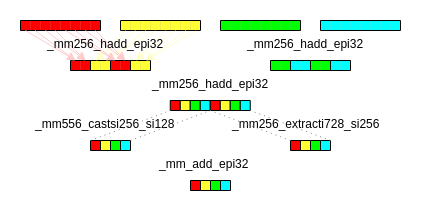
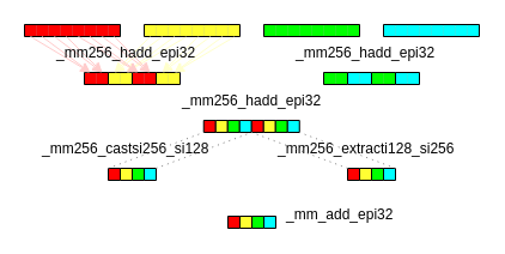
  <mxCell id="0" />
  <mxCell id="1" parent="0" />
  <mxCell id="2" value="" style="verticalLabelPosition=bottom;verticalAlign=top;html=1;shape=mxgraph.basic.patternFillRect;fillStyle=grid;step=10;fillStrokeWidth=0.2;fillStrokeColor=#aaaaaa;fillColor=#FF0000;" vertex="1" parent="1"><mxGeometry x="20" y="20" width="80" height="10" as="geometry" /></mxCell>
  <mxCell id="3" value="" style="verticalLabelPosition=bottom;verticalAlign=top;html=1;shape=mxgraph.basic.patternFillRect;fillStyle=grid;step=10;fillStrokeWidth=0.2;fillStrokeColor=#aaaaaa;fillColor=#FFFF33;" vertex="1" parent="1"><mxGeometry x="120" y="20" width="80" height="10" as="geometry" /></mxCell>
  <mxCell id="4" value="" style="verticalLabelPosition=bottom;verticalAlign=top;html=1;shape=mxgraph.basic.patternFillRect;fillStyle=grid;step=10;fillStrokeWidth=0.2;fillStrokeColor=#aaaaaa;fillColor=#00FF00;" vertex="1" parent="1"><mxGeometry x="220" y="20" width="80" height="10" as="geometry" /></mxCell>
  <mxCell id="5" value="" style="verticalLabelPosition=bottom;verticalAlign=top;html=1;shape=mxgraph.basic.patternFillRect;fillStyle=grid;step=10;fillStrokeWidth=0.2;fillStrokeColor=#aaaaaa;fillColor=#00FFFF;" vertex="1" parent="1"><mxGeometry x="320" y="20" width="80" height="10" as="geometry" /></mxCell>
  <mxCell id="6" value="_mm256_hadd_epi32" style="text;whiteSpace=wrap;html=1;" vertex="1" parent="1"><mxGeometry x="245" y="30" width="130" height="30" as="geometry" /></mxCell>
  <mxCell id="7" value="" style="verticalLabelPosition=bottom;verticalAlign=top;html=1;shape=mxgraph.basic.patternFillRect;fillStyle=grid;step=10;fillStrokeWidth=0.2;fillStrokeColor=#aaaaaa;fillColor=#FF0000;" vertex="1" parent="1"><mxGeometry x="70" y="60" width="20" height="10" as="geometry" /></mxCell>
  <mxCell id="8" value="" style="verticalLabelPosition=bottom;verticalAlign=top;html=1;shape=mxgraph.basic.patternFillRect;fillStyle=grid;step=10;fillStrokeWidth=0.2;fillStrokeColor=#aaaaaa;fillColor=#FF0000;" vertex="1" parent="1"><mxGeometry x="110" y="60" width="20" height="10" as="geometry" /></mxCell>
  <mxCell id="9" value="" style="verticalLabelPosition=bottom;verticalAlign=top;html=1;shape=mxgraph.basic.patternFillRect;fillStyle=grid;step=10;fillStrokeWidth=0.2;fillStrokeColor=#aaaaaa;fillColor=#FFFF33;" vertex="1" parent="1"><mxGeometry x="90" y="60" width="20" height="10" as="geometry" /></mxCell>
  <mxCell id="10" value="" style="verticalLabelPosition=bottom;verticalAlign=top;html=1;shape=mxgraph.basic.patternFillRect;fillStyle=grid;step=10;fillStrokeWidth=0.2;fillStrokeColor=#aaaaaa;fillColor=#FFFF33;" vertex="1" parent="1"><mxGeometry x="130" y="60" width="20" height="10" as="geometry" /></mxCell>
  <mxCell id="11" value="" style="verticalLabelPosition=bottom;verticalAlign=top;html=1;shape=mxgraph.basic.patternFillRect;fillStyle=grid;step=10;fillStrokeWidth=0.2;fillStrokeColor=#aaaaaa;fillColor=#00FF00;" vertex="1" parent="1"><mxGeometry x="270" y="60" width="20" height="10" as="geometry" /></mxCell>
  <mxCell id="12" value="" style="verticalLabelPosition=bottom;verticalAlign=top;html=1;shape=mxgraph.basic.patternFillRect;fillStyle=grid;step=10;fillStrokeWidth=0.2;fillStrokeColor=#aaaaaa;fillColor=#00FFFF;" vertex="1" parent="1"><mxGeometry x="290" y="60" width="20" height="10" as="geometry" /></mxCell>
  <mxCell id="13" value="" style="verticalLabelPosition=bottom;verticalAlign=top;html=1;shape=mxgraph.basic.patternFillRect;fillStyle=grid;step=10;fillStrokeWidth=0.2;fillStrokeColor=#aaaaaa;fillColor=#00FF00;" vertex="1" parent="1"><mxGeometry x="310" y="60" width="20" height="10" as="geometry" /></mxCell>
  <mxCell id="14" value="" style="verticalLabelPosition=bottom;verticalAlign=top;html=1;shape=mxgraph.basic.patternFillRect;fillStyle=grid;step=10;fillStrokeWidth=0.2;fillStrokeColor=#aaaaaa;fillColor=#00FFFF;" vertex="1" parent="1"><mxGeometry x="330" y="60" width="20" height="10" as="geometry" /></mxCell>
  <mxCell id="15" value="_mm256_hadd_epi32" style="text;whiteSpace=wrap;html=1;" vertex="1" parent="1"><mxGeometry x="149.75" y="70" width="130" height="30" as="geometry" /></mxCell>
  <mxCell id="16" value="" style="verticalLabelPosition=bottom;verticalAlign=top;html=1;shape=mxgraph.basic.patternFillRect;fillStyle=grid;step=10;fillStrokeWidth=0.2;fillStrokeColor=#aaaaaa;fillColor=#FF0000;" vertex="1" parent="1"><mxGeometry x="169.75" y="100" width="10" height="10" as="geometry" /></mxCell>
  <mxCell id="17" value="" style="verticalLabelPosition=bottom;verticalAlign=top;html=1;shape=mxgraph.basic.patternFillRect;fillStyle=grid;step=10;fillStrokeWidth=0.2;fillStrokeColor=#aaaaaa;fillColor=#FFFF33;" vertex="1" parent="1"><mxGeometry x="179.75" y="100" width="10" height="10" as="geometry" /></mxCell>
  <mxCell id="18" value="" style="verticalLabelPosition=bottom;verticalAlign=top;html=1;shape=mxgraph.basic.patternFillRect;fillStyle=grid;step=10;fillStrokeWidth=0.2;fillStrokeColor=#aaaaaa;fillColor=#00FF00;" vertex="1" parent="1"><mxGeometry x="189.75" y="100" width="10" height="10" as="geometry" /></mxCell>
  <mxCell id="19" value="" style="verticalLabelPosition=bottom;verticalAlign=top;html=1;shape=mxgraph.basic.patternFillRect;fillStyle=grid;step=10;fillStrokeWidth=0.2;fillStrokeColor=#aaaaaa;fillColor=#00FFFF;" vertex="1" parent="1"><mxGeometry x="199.75" y="100" width="10" height="10" as="geometry" /></mxCell>
  <mxCell id="20" value="" style="verticalLabelPosition=bottom;verticalAlign=top;html=1;shape=mxgraph.basic.patternFillRect;fillStyle=grid;step=10;fillStrokeWidth=0.2;fillStrokeColor=#aaaaaa;fillColor=#FF0000;" vertex="1" parent="1"><mxGeometry x="209.75" y="100" width="10" height="10" as="geometry" /></mxCell>
  <mxCell id="21" value="" style="verticalLabelPosition=bottom;verticalAlign=top;html=1;shape=mxgraph.basic.patternFillRect;fillStyle=grid;step=10;fillStrokeWidth=0.2;fillStrokeColor=#aaaaaa;fillColor=#FFFF33;" vertex="1" parent="1"><mxGeometry x="219.75" y="100" width="10" height="10" as="geometry" /></mxCell>
  <mxCell id="22" value="" style="verticalLabelPosition=bottom;verticalAlign=top;html=1;shape=mxgraph.basic.patternFillRect;fillStyle=grid;step=10;fillStrokeWidth=0.2;fillStrokeColor=#aaaaaa;fillColor=#00FF00;" vertex="1" parent="1"><mxGeometry x="229.75" y="100" width="10" height="10" as="geometry" /></mxCell>
  <mxCell id="23" value="" style="verticalLabelPosition=bottom;verticalAlign=top;html=1;shape=mxgraph.basic.patternFillRect;fillStyle=grid;step=10;fillStrokeWidth=0.2;fillStrokeColor=#aaaaaa;fillColor=#00FFFF;" vertex="1" parent="1"><mxGeometry x="239.75" y="100" width="10" height="10" as="geometry" /></mxCell>
- <mxCell id="24" value="_mm556_castsi256_si128" style="text;whiteSpace=wrap;html=1;" vertex="1" parent="1"><mxGeometry x="32.5" y="110" width="155" height="30" as="geometry" /></mxCell>
- <mxCell id="25" value="_mm256_extracti728_si256" style="text;whiteSpace=wrap;html=1;" vertex="1" parent="1"><mxGeometry x="230" y="110" width="160" height="30" as="geometry" /></mxCell>
+ <mxCell id="24" value="_mm256_castsi256_si128" style="text;whiteSpace=wrap;html=1;" vertex="1" parent="1"><mxGeometry x="32.5" y="110" width="155" height="30" as="geometry" /></mxCell>
+ <mxCell id="25" value="_mm256_extracti128_si256" style="text;whiteSpace=wrap;html=1;" vertex="1" parent="1"><mxGeometry x="230" y="110" width="160" height="30" as="geometry" /></mxCell>
  <mxCell id="26" value="" style="verticalLabelPosition=bottom;verticalAlign=top;html=1;shape=mxgraph.basic.patternFillRect;fillStyle=grid;step=10;fillStrokeWidth=0.2;fillStrokeColor=#aaaaaa;fillColor=#FF0000;" vertex="1" parent="1"><mxGeometry x="90" y="140" width="10" height="10" as="geometry" /></mxCell>
  <mxCell id="27" value="" style="verticalLabelPosition=bottom;verticalAlign=top;html=1;shape=mxgraph.basic.patternFillRect;fillStyle=grid;step=10;fillStrokeWidth=0.2;fillStrokeColor=#aaaaaa;fillColor=#FFFF33;" vertex="1" parent="1"><mxGeometry x="100" y="140" width="10" height="10" as="geometry" /></mxCell>
  <mxCell id="28" value="" style="verticalLabelPosition=bottom;verticalAlign=top;html=1;shape=mxgraph.basic.patternFillRect;fillStyle=grid;step=10;fillStrokeWidth=0.2;fillStrokeColor=#aaaaaa;fillColor=#00FF00;" vertex="1" parent="1"><mxGeometry x="110" y="140" width="10" height="10" as="geometry" /></mxCell>
  <mxCell id="29" value="" style="verticalLabelPosition=bottom;verticalAlign=top;html=1;shape=mxgraph.basic.patternFillRect;fillStyle=grid;step=10;fillStrokeWidth=0.2;fillStrokeColor=#aaaaaa;fillColor=#00FFFF;" vertex="1" parent="1"><mxGeometry x="120" y="140" width="10" height="10" as="geometry" /></mxCell>
  <mxCell id="30" value="" style="verticalLabelPosition=bottom;verticalAlign=top;html=1;shape=mxgraph.basic.patternFillRect;fillStyle=grid;step=10;fillStrokeWidth=0.2;fillStrokeColor=#aaaaaa;fillColor=#FF0000;" vertex="1" parent="1"><mxGeometry x="290" y="140" width="10" height="10" as="geometry" /></mxCell>
  <mxCell id="31" value="" style="verticalLabelPosition=bottom;verticalAlign=top;html=1;shape=mxgraph.basic.patternFillRect;fillStyle=grid;step=10;fillStrokeWidth=0.2;fillStrokeColor=#aaaaaa;fillColor=#FFFF33;" vertex="1" parent="1"><mxGeometry x="300" y="140" width="10" height="10" as="geometry" /></mxCell>
  <mxCell id="32" value="" style="verticalLabelPosition=bottom;verticalAlign=top;html=1;shape=mxgraph.basic.patternFillRect;fillStyle=grid;step=10;fillStrokeWidth=0.2;fillStrokeColor=#aaaaaa;fillColor=#00FF00;" vertex="1" parent="1"><mxGeometry x="310" y="140" width="10" height="10" as="geometry" /></mxCell>
  <mxCell id="33" value="" style="verticalLabelPosition=bottom;verticalAlign=top;html=1;shape=mxgraph.basic.patternFillRect;fillStyle=grid;step=10;fillStrokeWidth=0.2;fillStrokeColor=#aaaaaa;fillColor=#00FFFF;" vertex="1" parent="1"><mxGeometry x="320" y="140" width="10" height="10" as="geometry" /></mxCell>
- <mxCell id="34" value="_mm_add_epi32" style="text;whiteSpace=wrap;html=1;" vertex="1" parent="1"><mxGeometry x="157.38" y="150" width="105.25" height="30" as="geometry" /></mxCell>
+ <mxCell id="34" value="_mm_add_epi32" style="text;whiteSpace=wrap;html=1;" vertex="1" parent="1"><mxGeometry x="237.38" y="165" width="105.25" height="30" as="geometry" /></mxCell>
  <mxCell id="35" value="" style="verticalLabelPosition=bottom;verticalAlign=top;html=1;shape=mxgraph.basic.patternFillRect;fillStyle=grid;step=10;fillStrokeWidth=0.2;fillStrokeColor=#aaaaaa;fillColor=#FF0000;" vertex="1" parent="1"><mxGeometry x="190" y="180" width="10" height="10" as="geometry" /></mxCell>
  <mxCell id="36" value="" style="verticalLabelPosition=bottom;verticalAlign=top;html=1;shape=mxgraph.basic.patternFillRect;fillStyle=grid;step=10;fillStrokeWidth=0.2;fillStrokeColor=#aaaaaa;fillColor=#FFFF33;" vertex="1" parent="1"><mxGeometry x="200" y="180" width="10" height="10" as="geometry" /></mxCell>
  <mxCell id="37" value="" style="verticalLabelPosition=bottom;verticalAlign=top;html=1;shape=mxgraph.basic.patternFillRect;fillStyle=grid;step=10;fillStrokeWidth=0.2;fillStrokeColor=#aaaaaa;fillColor=#00FF00;" vertex="1" parent="1"><mxGeometry x="210" y="180" width="10" height="10" as="geometry" /></mxCell>
  <mxCell id="38" value="" style="verticalLabelPosition=bottom;verticalAlign=top;html=1;shape=mxgraph.basic.patternFillRect;fillStyle=grid;step=10;fillStrokeWidth=0.2;fillStrokeColor=#aaaaaa;fillColor=#00FFFF;" vertex="1" parent="1"><mxGeometry x="220" y="180" width="10" height="10" as="geometry" /></mxCell>
  <mxCell id="39" value="" style="endArrow=classic;html=1;exitX=0.063;exitY=1;exitDx=0;exitDy=0;exitPerimeter=0;entryX=0.25;entryY=0;entryDx=0;entryDy=0;entryPerimeter=0;strokeColor=#FFCCCC;" edge="1" parent="1" source="2" target="7"><mxGeometry width="50" height="50" relative="1" as="geometry"><mxPoint x="25" y="45" as="sourcePoint" /><mxPoint x="90" y="50" as="targetPoint" /></mxGeometry></mxCell>
  <mxCell id="40" value="" style="endArrow=classic;html=1;exitX=0.183;exitY=1;exitDx=0;exitDy=0;exitPerimeter=0;entryX=0.25;entryY=0;entryDx=0;entryDy=0;entryPerimeter=0;strokeColor=#FFCCCC;" edge="1" parent="1" source="2" target="7"><mxGeometry width="50" height="50" relative="1" as="geometry"><mxPoint x="34.64" y="40.01" as="sourcePoint" /><mxPoint x="80" y="50" as="targetPoint" /></mxGeometry></mxCell>
  <mxCell id="41" value="" style="endArrow=classic;html=1;entryX=0.75;entryY=0;entryDx=0;entryDy=0;entryPerimeter=0;strokeColor=#FFCCCC;" edge="1" parent="1" target="7"><mxGeometry width="50" height="50" relative="1" as="geometry"><mxPoint x="45" y="30" as="sourcePoint" /><mxPoint x="85" y="70" as="targetPoint" /></mxGeometry></mxCell>
  <mxCell id="42" value="" style="endArrow=classic;html=1;entryX=0.75;entryY=0;entryDx=0;entryDy=0;entryPerimeter=0;strokeColor=#FFCCCC;" edge="1" parent="1" target="7"><mxGeometry width="50" height="50" relative="1" as="geometry"><mxPoint x="55" y="30" as="sourcePoint" /><mxPoint x="95" y="80" as="targetPoint" /></mxGeometry></mxCell>
  <mxCell id="43" value="" style="endArrow=classic;html=1;exitX=0.061;exitY=1.015;exitDx=0;exitDy=0;exitPerimeter=0;entryX=0.25;entryY=0;entryDx=0;entryDy=0;entryPerimeter=0;strokeColor=#FFFFCC;" edge="1" parent="1" source="3" target="9"><mxGeometry width="50" height="50" relative="1" as="geometry"><mxPoint x="35.04" y="40" as="sourcePoint" /><mxPoint x="85" y="70" as="targetPoint" /></mxGeometry></mxCell>
  <mxCell id="44" value="" style="endArrow=classic;html=1;exitX=0.692;exitY=0.005;exitDx=0;exitDy=0;exitPerimeter=0;entryX=0.25;entryY=0;entryDx=0;entryDy=0;entryPerimeter=0;strokeColor=#FFFFCC;" edge="1" parent="1" source="55" target="9"><mxGeometry width="50" height="50" relative="1" as="geometry"><mxPoint x="134.88" y="40.15" as="sourcePoint" /><mxPoint x="105" y="70" as="targetPoint" /></mxGeometry></mxCell>
  <mxCell id="45" value="" style="endArrow=classic;html=1;exitX=0.771;exitY=0.005;exitDx=0;exitDy=0;exitPerimeter=0;entryX=0.75;entryY=0;entryDx=0;entryDy=0;entryPerimeter=0;strokeColor=#FFFFCC;" edge="1" parent="1" source="55" target="9"><mxGeometry width="50" height="50" relative="1" as="geometry"><mxPoint x="144.96" y="40.15" as="sourcePoint" /><mxPoint x="105" y="70" as="targetPoint" /></mxGeometry></mxCell>
  <mxCell id="46" value="" style="endArrow=classic;html=1;exitX=0.845;exitY=0.014;exitDx=0;exitDy=0;exitPerimeter=0;entryX=0.75;entryY=0;entryDx=0;entryDy=0;entryPerimeter=0;strokeColor=#FFFFCC;" edge="1" parent="1" source="55" target="9"><mxGeometry width="50" height="50" relative="1" as="geometry"><mxPoint x="155.23" y="40.15" as="sourcePoint" /><mxPoint x="115" y="70" as="targetPoint" /></mxGeometry></mxCell>
  <mxCell id="47" value="" style="endArrow=classic;html=1;exitX=0.063;exitY=1;exitDx=0;exitDy=0;exitPerimeter=0;entryX=0.25;entryY=0;entryDx=0;entryDy=0;entryPerimeter=0;strokeColor=#FFCCCC;" edge="1" parent="1"><mxGeometry width="50" height="50" relative="1" as="geometry"><mxPoint x="65.02" y="30" as="sourcePoint" /><mxPoint x="114.98" y="60" as="targetPoint" /></mxGeometry></mxCell>
  <mxCell id="48" value="" style="endArrow=classic;html=1;exitX=0.183;exitY=1;exitDx=0;exitDy=0;exitPerimeter=0;entryX=0.25;entryY=0;entryDx=0;entryDy=0;entryPerimeter=0;strokeColor=#FFCCCC;" edge="1" parent="1"><mxGeometry width="50" height="50" relative="1" as="geometry"><mxPoint x="74.62" y="30" as="sourcePoint" /><mxPoint x="114.98" y="60" as="targetPoint" /></mxGeometry></mxCell>
  <mxCell id="49" value="" style="endArrow=classic;html=1;entryX=0.75;entryY=0;entryDx=0;entryDy=0;entryPerimeter=0;strokeColor=#FFCCCC;" edge="1" parent="1"><mxGeometry width="50" height="50" relative="1" as="geometry"><mxPoint x="84.98" y="30" as="sourcePoint" /><mxPoint x="124.98" y="60" as="targetPoint" /></mxGeometry></mxCell>
  <mxCell id="50" value="" style="endArrow=classic;html=1;entryX=0.75;entryY=0;entryDx=0;entryDy=0;entryPerimeter=0;strokeColor=#FFCCCC;" edge="1" parent="1"><mxGeometry width="50" height="50" relative="1" as="geometry"><mxPoint x="94.98" y="30" as="sourcePoint" /><mxPoint x="124.98" y="60" as="targetPoint" /></mxGeometry></mxCell>
  <mxCell id="51" value="" style="endArrow=classic;html=1;exitX=0.061;exitY=1.015;exitDx=0;exitDy=0;exitPerimeter=0;entryX=0.25;entryY=0;entryDx=0;entryDy=0;entryPerimeter=0;strokeColor=#FFFFCC;" edge="1" parent="1"><mxGeometry width="50" height="50" relative="1" as="geometry"><mxPoint x="165.03" y="30.15" as="sourcePoint" /><mxPoint x="135.15" y="60" as="targetPoint" /></mxGeometry></mxCell>
  <mxCell id="52" value="" style="endArrow=classic;html=1;exitX=0.692;exitY=0.005;exitDx=0;exitDy=0;exitPerimeter=0;entryX=0.25;entryY=0;entryDx=0;entryDy=0;entryPerimeter=0;strokeColor=#FFFFCC;" edge="1" parent="1"><mxGeometry width="50" height="50" relative="1" as="geometry"><mxPoint x="175.11" y="30.15" as="sourcePoint" /><mxPoint x="135.15" y="60" as="targetPoint" /></mxGeometry></mxCell>
  <mxCell id="53" value="" style="endArrow=classic;html=1;exitX=0.771;exitY=0.005;exitDx=0;exitDy=0;exitPerimeter=0;entryX=0.75;entryY=0;entryDx=0;entryDy=0;entryPerimeter=0;strokeColor=#FFFFCC;" edge="1" parent="1"><mxGeometry width="50" height="50" relative="1" as="geometry"><mxPoint x="185.38" y="30.15" as="sourcePoint" /><mxPoint x="145.15" y="60" as="targetPoint" /></mxGeometry></mxCell>
  <mxCell id="54" value="" style="endArrow=classic;html=1;exitX=0.845;exitY=0.014;exitDx=0;exitDy=0;exitPerimeter=0;entryX=0.75;entryY=0;entryDx=0;entryDy=0;entryPerimeter=0;strokeColor=#FFFFCC;" edge="1" parent="1"><mxGeometry width="50" height="50" relative="1" as="geometry"><mxPoint x="195" y="30.42" as="sourcePoint" /><mxPoint x="145.15" y="60" as="targetPoint" /></mxGeometry></mxCell>
  <mxCell id="55" value="_mm256_hadd_epi32" style="text;whiteSpace=wrap;html=1;" vertex="1" parent="1"><mxGeometry x="45" y="30" width="130" height="30" as="geometry" /></mxCell>
  <mxCell id="56" value="" style="endArrow=none;html=1;fillColor=#FFCCCC;exitX=0;exitY=0;exitDx=0;exitDy=0;exitPerimeter=0;entryX=0;entryY=1;entryDx=0;entryDy=0;entryPerimeter=0;dashed=1;dashPattern=1 4;strokeColor=#808080;" edge="1" parent="1" source="26" target="16"><mxGeometry width="50" height="50" relative="1" as="geometry"><mxPoint x="150" y="170" as="sourcePoint" /><mxPoint x="200" y="120" as="targetPoint" /></mxGeometry></mxCell>
  <mxCell id="57" value="" style="endArrow=none;html=1;fillColor=#FFCCCC;exitX=0;exitY=0;exitDx=0;exitDy=0;exitPerimeter=0;entryX=1;entryY=1;entryDx=0;entryDy=0;entryPerimeter=0;dashed=1;dashPattern=1 4;strokeColor=#808080;" edge="1" parent="1" target="19"><mxGeometry width="50" height="50" relative="1" as="geometry"><mxPoint x="130" y="140" as="sourcePoint" /><mxPoint x="209.75" y="100" as="targetPoint" /></mxGeometry></mxCell>
  <mxCell id="58" value="" style="endArrow=none;html=1;fillColor=#FFCCCC;exitX=0;exitY=0;exitDx=0;exitDy=0;exitPerimeter=0;entryX=0;entryY=1;entryDx=0;entryDy=0;entryPerimeter=0;dashed=1;dashPattern=1 4;strokeColor=#808080;" edge="1" parent="1" source="30" target="20"><mxGeometry width="50" height="50" relative="1" as="geometry"><mxPoint x="140" y="150" as="sourcePoint" /><mxPoint x="219.75" y="110" as="targetPoint" /></mxGeometry></mxCell>
  <mxCell id="59" value="" style="endArrow=none;html=1;fillColor=#FFCCCC;exitX=0;exitY=0;exitDx=0;exitDy=0;exitPerimeter=0;entryX=1;entryY=1;entryDx=0;entryDy=0;entryPerimeter=0;dashed=1;dashPattern=1 4;strokeColor=#808080;" edge="1" parent="1" target="23"><mxGeometry width="50" height="50" relative="1" as="geometry"><mxPoint x="330" y="140" as="sourcePoint" /><mxPoint x="249.75" y="100" as="targetPoint" /></mxGeometry></mxCell>
